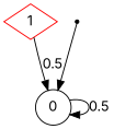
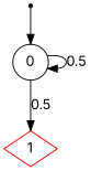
  digraph {
    fontname=Inter
    node [color=black fontname=Inter]
    edge [color=black fontcolor=black fontname=Inter]
    n1 [label=0 shape=circle]
    n2 [color=red label=1 shape=diamond]
    "0i" [shape=point]
    n1 -> n1 [label=0.5]
-   n2 -> n1 [label=0.5]
+   n1 -> n2 [label=0.5]
    "0i" -> n1 [fontcolor=""]
  }
